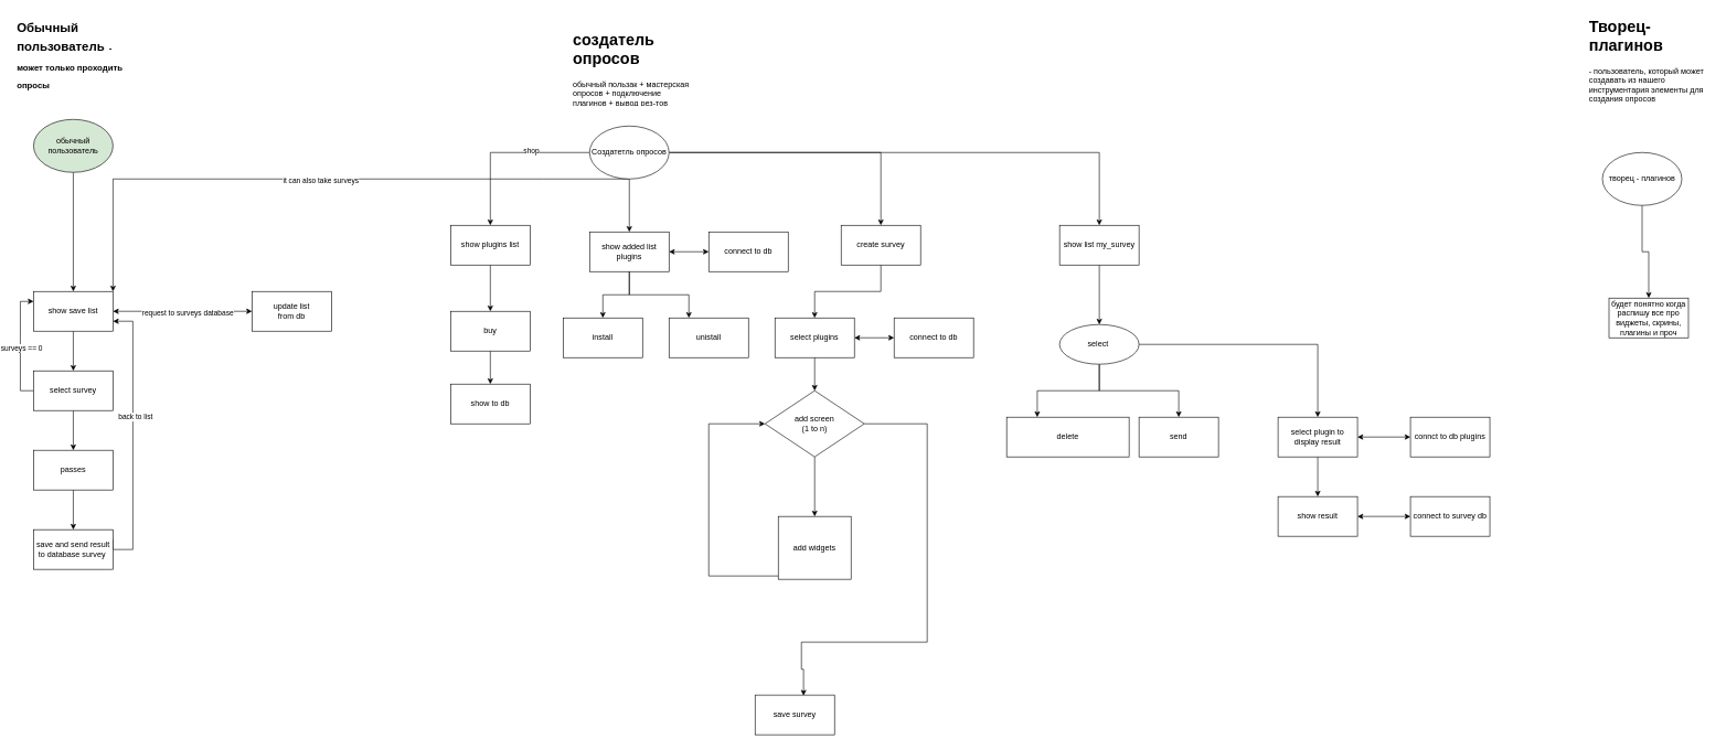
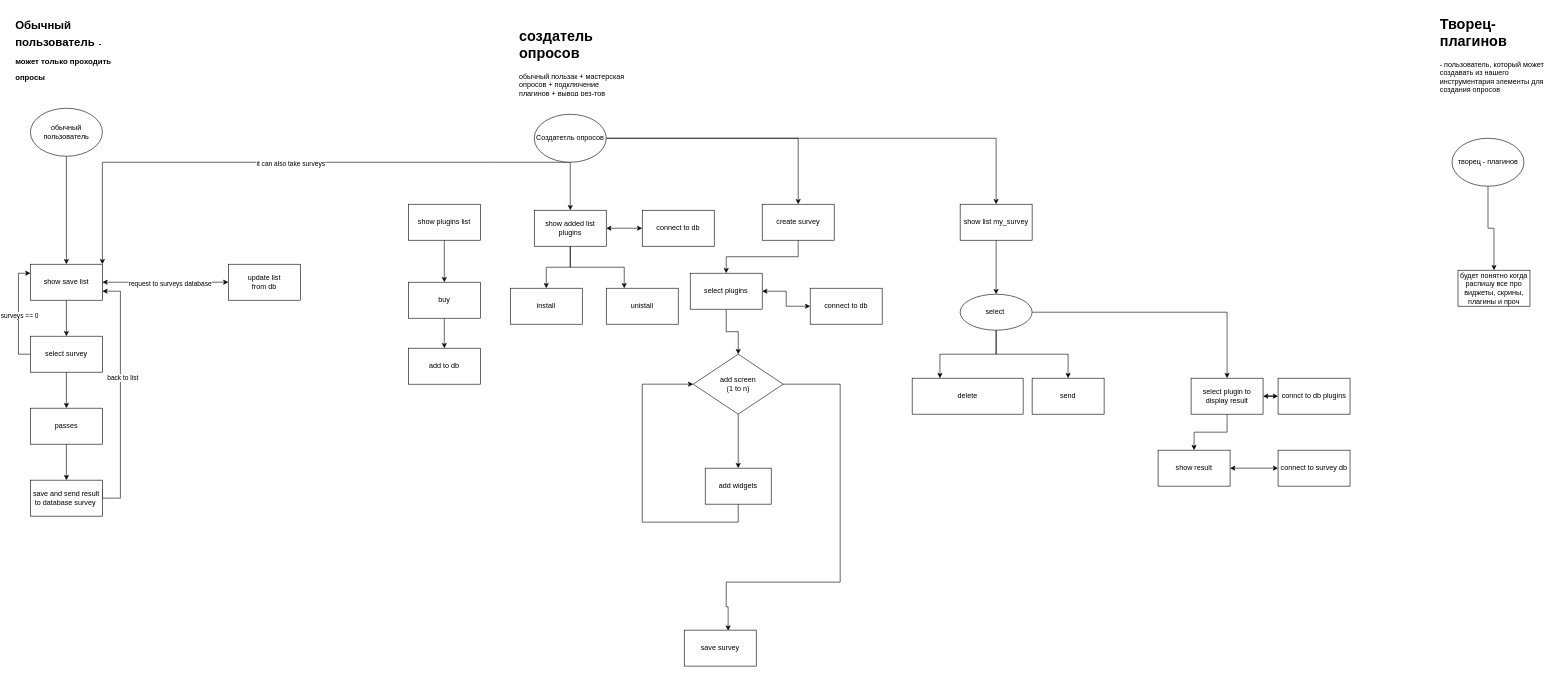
  <mxCell id="0" />
  <mxCell id="1" parent="0" />
  <mxCell id="2" style="edgeStyle=orthogonalEdgeStyle;rounded=0;orthogonalLoop=1;jettySize=auto;html=1;" parent="1" source="3" target="8" edge="1"><mxGeometry relative="1" as="geometry" /></mxCell>
- <mxCell id="3" value="обычный пользователь" style="ellipse;whiteSpace=wrap;html=1;fillColor=#d5e8d4;" parent="1" vertex="1"><mxGeometry x="50" y="180" width="120" height="80" as="geometry" /></mxCell>
+ <mxCell id="3" value="обычный пользователь" style="ellipse;whiteSpace=wrap;html=1;" parent="1" vertex="1"><mxGeometry x="50" y="180" width="120" height="80" as="geometry" /></mxCell>
  <mxCell id="4" value="&lt;h1 style=&quot;&quot;&gt;&lt;font style=&quot;font-size: 19px;&quot;&gt;Обычный пользователь&lt;/font&gt; &lt;font style=&quot;font-size: 13px;&quot;&gt;- может только проходить опросы&lt;/font&gt;&lt;/h1&gt;" style="text;html=1;strokeColor=none;fillColor=none;spacing=5;spacingTop=-20;whiteSpace=wrap;overflow=hidden;rounded=0;" parent="1" vertex="1"><mxGeometry x="20" y="20" width="190" height="120" as="geometry" /></mxCell>
  <mxCell id="5" style="edgeStyle=orthogonalEdgeStyle;rounded=0;orthogonalLoop=1;jettySize=auto;html=1;startArrow=classic;startFill=1;" parent="1" source="8" target="9" edge="1"><mxGeometry relative="1" as="geometry"><mxPoint x="300" y="470" as="targetPoint" /></mxGeometry></mxCell>
  <mxCell id="6" value="request to surveys database" style="edgeLabel;html=1;align=center;verticalAlign=middle;resizable=0;points=[];" parent="5" vertex="1" connectable="0"><mxGeometry x="0.069" y="-2" relative="1" as="geometry"><mxPoint as="offset" /></mxGeometry></mxCell>
  <mxCell id="7" style="edgeStyle=orthogonalEdgeStyle;rounded=0;orthogonalLoop=1;jettySize=auto;html=1;entryX=0.5;entryY=0;entryDx=0;entryDy=0;" parent="1" source="8" target="13" edge="1"><mxGeometry relative="1" as="geometry" /></mxCell>
  <mxCell id="8" value="show save list" style="rounded=0;whiteSpace=wrap;html=1;" parent="1" vertex="1"><mxGeometry x="50" y="440" width="120" height="60" as="geometry" /></mxCell>
  <mxCell id="9" value="update list&lt;br&gt;from db" style="rounded=0;whiteSpace=wrap;html=1;" parent="1" vertex="1"><mxGeometry x="380" y="440" width="120" height="60" as="geometry" /></mxCell>
  <mxCell id="10" style="edgeStyle=orthogonalEdgeStyle;rounded=0;orthogonalLoop=1;jettySize=auto;html=1;entryX=0;entryY=0.25;entryDx=0;entryDy=0;" parent="1" source="13" target="8" edge="1"><mxGeometry relative="1" as="geometry"><mxPoint x="30" y="470" as="targetPoint" /><Array as="points"><mxPoint x="30" y="590" /><mxPoint x="30" y="455" /></Array></mxGeometry></mxCell>
  <mxCell id="11" value="surveys == 0" style="edgeLabel;html=1;align=center;verticalAlign=middle;resizable=0;points=[];" parent="10" vertex="1" connectable="0"><mxGeometry x="-0.033" y="-1" relative="1" as="geometry"><mxPoint as="offset" /></mxGeometry></mxCell>
  <mxCell id="12" style="edgeStyle=orthogonalEdgeStyle;rounded=0;orthogonalLoop=1;jettySize=auto;html=1;entryX=0.5;entryY=0;entryDx=0;entryDy=0;" parent="1" source="13" target="15" edge="1"><mxGeometry relative="1" as="geometry" /></mxCell>
  <mxCell id="13" value="select survey" style="rounded=0;whiteSpace=wrap;html=1;" parent="1" vertex="1"><mxGeometry x="50" y="560" width="120" height="60" as="geometry" /></mxCell>
  <mxCell id="14" style="edgeStyle=orthogonalEdgeStyle;rounded=0;orthogonalLoop=1;jettySize=auto;html=1;entryX=0.5;entryY=0;entryDx=0;entryDy=0;" parent="1" source="15" target="18" edge="1"><mxGeometry relative="1" as="geometry" /></mxCell>
  <mxCell id="15" value="passes" style="rounded=0;whiteSpace=wrap;html=1;" parent="1" vertex="1"><mxGeometry x="50" y="680" width="120" height="60" as="geometry" /></mxCell>
  <mxCell id="16" style="edgeStyle=orthogonalEdgeStyle;rounded=0;orthogonalLoop=1;jettySize=auto;html=1;entryX=1;entryY=0.75;entryDx=0;entryDy=0;" parent="1" target="8" edge="1"><mxGeometry relative="1" as="geometry"><mxPoint x="230" y="500" as="targetPoint" /><mxPoint x="170" y="815" as="sourcePoint" /><Array as="points"><mxPoint x="170" y="830" /><mxPoint x="200" y="830" /><mxPoint x="200" y="485" /></Array></mxGeometry></mxCell>
  <mxCell id="17" value="back to list" style="edgeLabel;html=1;align=center;verticalAlign=middle;resizable=0;points=[];" parent="16" vertex="1" connectable="0"><mxGeometry x="0.171" y="-3" relative="1" as="geometry"><mxPoint as="offset" /></mxGeometry></mxCell>
  <mxCell id="18" value="save and send result to database survey&amp;nbsp;" style="rounded=0;whiteSpace=wrap;html=1;" parent="1" vertex="1"><mxGeometry x="50" y="800" width="120" height="60" as="geometry" /></mxCell>
  <mxCell id="19" style="edgeStyle=orthogonalEdgeStyle;rounded=0;orthogonalLoop=1;jettySize=auto;html=1;entryX=1;entryY=0;entryDx=0;entryDy=0;" parent="1" source="26" target="8" edge="1"><mxGeometry relative="1" as="geometry"><Array as="points"><mxPoint x="820" y="270" /><mxPoint x="170" y="270" /></Array></mxGeometry></mxCell>
  <mxCell id="20" value="it can also take surveys" style="edgeLabel;html=1;align=center;verticalAlign=middle;resizable=0;points=[];" parent="19" vertex="1" connectable="0"><mxGeometry x="-0.018" y="1" relative="1" as="geometry"><mxPoint x="-1" as="offset" /></mxGeometry></mxCell>
- <mxCell id="21" style="edgeStyle=orthogonalEdgeStyle;rounded=0;orthogonalLoop=1;jettySize=auto;html=1;entryX=0.5;entryY=0;entryDx=0;entryDy=0;" parent="1" source="26" target="28" edge="1"><mxGeometry relative="1" as="geometry" /></mxCell>
- <mxCell id="22" value="shop" style="edgeLabel;html=1;align=center;verticalAlign=middle;resizable=0;points=[];" parent="21" vertex="1" connectable="0"><mxGeometry x="-0.322" y="-3" relative="1" as="geometry"><mxPoint x="-1" as="offset" /></mxGeometry></mxCell>
  <mxCell id="23" style="edgeStyle=orthogonalEdgeStyle;rounded=0;orthogonalLoop=1;jettySize=auto;html=1;entryX=0.5;entryY=0;entryDx=0;entryDy=0;" parent="1" source="26" target="34" edge="1"><mxGeometry relative="1" as="geometry" /></mxCell>
  <mxCell id="24" style="edgeStyle=orthogonalEdgeStyle;rounded=0;orthogonalLoop=1;jettySize=auto;html=1;entryX=0.5;entryY=0;entryDx=0;entryDy=0;" parent="1" source="26" target="37" edge="1"><mxGeometry relative="1" as="geometry" /></mxCell>
  <mxCell id="25" style="edgeStyle=orthogonalEdgeStyle;rounded=0;orthogonalLoop=1;jettySize=auto;html=1;entryX=0.5;entryY=0;entryDx=0;entryDy=0;" parent="1" source="26" target="49" edge="1"><mxGeometry relative="1" as="geometry" /></mxCell>
  <mxCell id="26" value="Создатетль опросов" style="ellipse;whiteSpace=wrap;html=1;" parent="1" vertex="1"><mxGeometry x="890" y="190" width="120" height="80" as="geometry" /></mxCell>
  <mxCell id="27" style="edgeStyle=orthogonalEdgeStyle;rounded=0;orthogonalLoop=1;jettySize=auto;html=1;" parent="1" source="28" target="30" edge="1"><mxGeometry relative="1" as="geometry" /></mxCell>
  <mxCell id="28" value="show plugins list" style="rounded=0;whiteSpace=wrap;html=1;" parent="1" vertex="1"><mxGeometry x="680" y="340" width="120" height="60" as="geometry" /></mxCell>
  <mxCell id="29" style="edgeStyle=orthogonalEdgeStyle;rounded=0;orthogonalLoop=1;jettySize=auto;html=1;" parent="1" source="30" target="46" edge="1"><mxGeometry relative="1" as="geometry"><mxPoint x="740" y="610" as="targetPoint" /></mxGeometry></mxCell>
  <mxCell id="30" value="buy" style="rounded=0;whiteSpace=wrap;html=1;" parent="1" vertex="1"><mxGeometry x="680" y="470" width="120" height="60" as="geometry" /></mxCell>
  <mxCell id="31" style="edgeStyle=orthogonalEdgeStyle;rounded=0;orthogonalLoop=1;jettySize=auto;html=1;" parent="1" source="34" target="35" edge="1"><mxGeometry relative="1" as="geometry"><mxPoint x="970" y="460" as="targetPoint" /></mxGeometry></mxCell>
  <mxCell id="32" style="edgeStyle=orthogonalEdgeStyle;rounded=0;orthogonalLoop=1;jettySize=auto;html=1;entryX=0.25;entryY=0;entryDx=0;entryDy=0;" parent="1" source="34" target="65" edge="1"><mxGeometry relative="1" as="geometry" /></mxCell>
  <mxCell id="33" style="edgeStyle=orthogonalEdgeStyle;rounded=0;orthogonalLoop=1;jettySize=auto;html=1;startArrow=classic;startFill=1;" parent="1" source="34" target="66" edge="1"><mxGeometry relative="1" as="geometry" /></mxCell>
  <mxCell id="34" value="show added list plugins" style="rounded=0;whiteSpace=wrap;html=1;" parent="1" vertex="1"><mxGeometry x="890" y="350" width="120" height="60" as="geometry" /></mxCell>
  <mxCell id="35" value="install" style="rounded=0;whiteSpace=wrap;html=1;" parent="1" vertex="1"><mxGeometry x="850" y="480" width="120" height="60" as="geometry" /></mxCell>
  <mxCell id="36" style="edgeStyle=orthogonalEdgeStyle;rounded=0;orthogonalLoop=1;jettySize=auto;html=1;" parent="1" source="37" target="40" edge="1"><mxGeometry relative="1" as="geometry"><mxPoint x="1230" y="470" as="targetPoint" /></mxGeometry></mxCell>
  <mxCell id="37" value="create survey" style="rounded=0;whiteSpace=wrap;html=1;" parent="1" vertex="1"><mxGeometry x="1270" y="340" width="120" height="60" as="geometry" /></mxCell>
  <mxCell id="38" style="edgeStyle=orthogonalEdgeStyle;rounded=0;orthogonalLoop=1;jettySize=auto;html=1;exitX=0.5;exitY=1;exitDx=0;exitDy=0;entryX=0.5;entryY=0;entryDx=0;entryDy=0;" parent="1" source="40" target="43" edge="1"><mxGeometry relative="1" as="geometry" /></mxCell>
  <mxCell id="39" style="edgeStyle=orthogonalEdgeStyle;rounded=0;orthogonalLoop=1;jettySize=auto;html=1;exitX=1;exitY=0.5;exitDx=0;exitDy=0;entryX=0;entryY=0.5;entryDx=0;entryDy=0;startArrow=classic;startFill=1;" parent="1" source="40" target="59" edge="1"><mxGeometry relative="1" as="geometry" /></mxCell>
- <mxCell id="40" value="select plugins" style="rounded=0;whiteSpace=wrap;html=1;" parent="1" vertex="1"><mxGeometry x="1170" y="480" width="120" height="60" as="geometry" /></mxCell>
+ <mxCell id="40" value="select plugins" style="rounded=0;whiteSpace=wrap;html=1;" parent="1" vertex="1"><mxGeometry x="1150" y="455" width="120" height="60" as="geometry" /></mxCell>
  <mxCell id="41" style="edgeStyle=orthogonalEdgeStyle;rounded=0;orthogonalLoop=1;jettySize=auto;html=1;exitX=0.5;exitY=1;exitDx=0;exitDy=0;entryX=0.5;entryY=0;entryDx=0;entryDy=0;" parent="1" source="43" target="45" edge="1"><mxGeometry relative="1" as="geometry" /></mxCell>
  <mxCell id="42" style="edgeStyle=orthogonalEdgeStyle;rounded=0;orthogonalLoop=1;jettySize=auto;html=1;entryX=0.61;entryY=0.014;entryDx=0;entryDy=0;entryPerimeter=0;" parent="1" source="43" target="47" edge="1"><mxGeometry relative="1" as="geometry"><Array as="points"><mxPoint x="1400" y="640" /><mxPoint x="1400" y="970" /><mxPoint x="1210" y="970" /><mxPoint x="1210" y="1011" /></Array></mxGeometry></mxCell>
  <mxCell id="43" value="add screen&lt;br&gt;(1 to n)" style="rhombus;whiteSpace=wrap;html=1;" parent="1" vertex="1"><mxGeometry x="1155" y="590" width="150" height="100" as="geometry" /></mxCell>
  <mxCell id="44" style="edgeStyle=orthogonalEdgeStyle;rounded=0;orthogonalLoop=1;jettySize=auto;html=1;entryX=0;entryY=0.5;entryDx=0;entryDy=0;" parent="1" source="45" target="43" edge="1"><mxGeometry relative="1" as="geometry"><Array as="points"><mxPoint x="1070" y="870" /><mxPoint x="1070" y="640" /></Array></mxGeometry></mxCell>
- <mxCell id="45" value="add widgets" style="rounded=0;whiteSpace=wrap;html=1;" parent="1" vertex="1"><mxGeometry x="1175" y="780" width="110" height="95" as="geometry" /></mxCell>
- <mxCell id="46" value="show to db" style="rounded=0;whiteSpace=wrap;html=1;" parent="1" vertex="1"><mxGeometry x="680" y="580" width="120" height="60" as="geometry" /></mxCell>
+ <mxCell id="45" value="add widgets" style="rounded=0;whiteSpace=wrap;html=1;" parent="1" vertex="1"><mxGeometry x="1175" y="780" width="110" height="60" as="geometry" /></mxCell>
+ <mxCell id="46" value="add to db" style="rounded=0;whiteSpace=wrap;html=1;" parent="1" vertex="1"><mxGeometry x="680" y="580" width="120" height="60" as="geometry" /></mxCell>
  <mxCell id="47" value="save survey" style="rounded=0;whiteSpace=wrap;html=1;" parent="1" vertex="1"><mxGeometry x="1140" y="1050" width="120" height="60" as="geometry" /></mxCell>
  <mxCell id="48" style="edgeStyle=orthogonalEdgeStyle;rounded=0;orthogonalLoop=1;jettySize=auto;html=1;entryX=0.5;entryY=0;entryDx=0;entryDy=0;" parent="1" source="49" target="53" edge="1"><mxGeometry relative="1" as="geometry" /></mxCell>
  <mxCell id="49" value="show list my_survey" style="rounded=0;whiteSpace=wrap;html=1;" parent="1" vertex="1"><mxGeometry x="1600" y="340" width="120" height="60" as="geometry" /></mxCell>
  <mxCell id="50" style="edgeStyle=orthogonalEdgeStyle;rounded=0;orthogonalLoop=1;jettySize=auto;html=1;entryX=0.25;entryY=0;entryDx=0;entryDy=0;" parent="1" source="53" target="54" edge="1"><mxGeometry relative="1" as="geometry" /></mxCell>
  <mxCell id="51" style="edgeStyle=orthogonalEdgeStyle;rounded=0;orthogonalLoop=1;jettySize=auto;html=1;entryX=0.5;entryY=0;entryDx=0;entryDy=0;" parent="1" source="53" target="55" edge="1"><mxGeometry relative="1" as="geometry" /></mxCell>
  <mxCell id="52" style="edgeStyle=orthogonalEdgeStyle;rounded=0;orthogonalLoop=1;jettySize=auto;html=1;" parent="1" source="53" target="58" edge="1"><mxGeometry relative="1" as="geometry"><mxPoint x="1840" y="520" as="targetPoint" /></mxGeometry></mxCell>
  <mxCell id="53" value="select&amp;nbsp;" style="ellipse;whiteSpace=wrap;html=1;" parent="1" vertex="1"><mxGeometry x="1600" y="490" width="120" height="60" as="geometry" /></mxCell>
  <mxCell id="54" value="delete" style="rounded=0;whiteSpace=wrap;html=1;" parent="1" vertex="1"><mxGeometry x="1520" y="630" width="185" height="60" as="geometry" /></mxCell>
  <mxCell id="55" value="send" style="rounded=0;whiteSpace=wrap;html=1;" parent="1" vertex="1"><mxGeometry x="1720" y="630" width="120" height="60" as="geometry" /></mxCell>
  <mxCell id="56" style="edgeStyle=orthogonalEdgeStyle;rounded=0;orthogonalLoop=1;jettySize=auto;html=1;entryX=0;entryY=0.5;entryDx=0;entryDy=0;startArrow=classic;startFill=1;" parent="1" source="58" target="60" edge="1"><mxGeometry relative="1" as="geometry"><mxPoint x="2100" y="660" as="targetPoint" /></mxGeometry></mxCell>
  <mxCell id="57" style="edgeStyle=orthogonalEdgeStyle;rounded=0;orthogonalLoop=1;jettySize=auto;html=1;exitX=0.5;exitY=1;exitDx=0;exitDy=0;entryX=0.5;entryY=0;entryDx=0;entryDy=0;" parent="1" source="58" target="62" edge="1"><mxGeometry relative="1" as="geometry" /></mxCell>
- <mxCell id="58" value="select plugin to display result" style="rounded=0;whiteSpace=wrap;html=1;" parent="1" vertex="1"><mxGeometry x="1930" y="630" width="120" height="60" as="geometry" /></mxCell>
+ <mxCell id="58" value="select plugin to display result" style="rounded=0;whiteSpace=wrap;html=1;" parent="1" vertex="1"><mxGeometry x="1985" y="630" width="120" height="60" as="geometry" /></mxCell>
  <mxCell id="59" value="connect to db" style="rounded=0;whiteSpace=wrap;html=1;" parent="1" vertex="1"><mxGeometry x="1350" y="480" width="120" height="60" as="geometry" /></mxCell>
  <mxCell id="60" value="connct to db plugins" style="rounded=0;whiteSpace=wrap;html=1;" parent="1" vertex="1"><mxGeometry x="2130" y="630" width="120" height="60" as="geometry" /></mxCell>
  <mxCell id="61" style="edgeStyle=orthogonalEdgeStyle;rounded=0;orthogonalLoop=1;jettySize=auto;html=1;startArrow=classic;startFill=1;" parent="1" source="62" target="63" edge="1"><mxGeometry relative="1" as="geometry" /></mxCell>
  <mxCell id="62" value="show result" style="rounded=0;whiteSpace=wrap;html=1;" parent="1" vertex="1"><mxGeometry x="1930" y="750" width="120" height="60" as="geometry" /></mxCell>
  <mxCell id="63" value="connect to survey db" style="rounded=0;whiteSpace=wrap;html=1;" parent="1" vertex="1"><mxGeometry x="2130" y="750" width="120" height="60" as="geometry" /></mxCell>
  <mxCell id="64" value="&lt;h1&gt;создатель опросов&lt;/h1&gt;&lt;p&gt;обычный пользак + мастерская опросов + подключение плагинов + вывод рез-тов прохождения&lt;/p&gt;" style="text;html=1;strokeColor=none;fillColor=none;spacing=5;spacingTop=-20;whiteSpace=wrap;overflow=hidden;rounded=0;" parent="1" vertex="1"><mxGeometry x="860" y="40" width="190" height="120" as="geometry" /></mxCell>
  <mxCell id="65" value="unistall" style="rounded=0;whiteSpace=wrap;html=1;" parent="1" vertex="1"><mxGeometry x="1010" y="480" width="120" height="60" as="geometry" /></mxCell>
  <mxCell id="66" value="connect to db" style="rounded=0;whiteSpace=wrap;html=1;" parent="1" vertex="1"><mxGeometry x="1070" y="350" width="120" height="60" as="geometry" /></mxCell>
  <mxCell id="67" style="edgeStyle=orthogonalEdgeStyle;rounded=0;orthogonalLoop=1;jettySize=auto;html=1;" parent="1" source="68" target="69" edge="1"><mxGeometry relative="1" as="geometry" /></mxCell>
  <mxCell id="68" value="творец - плагинов" style="ellipse;whiteSpace=wrap;html=1;" parent="1" vertex="1"><mxGeometry x="2420" y="230" width="120" height="80" as="geometry" /></mxCell>
  <mxCell id="69" value="будет понятно когда распишу все про виджеты, скрины, плагины и проч" style="rounded=0;whiteSpace=wrap;html=1;" parent="1" vertex="1"><mxGeometry x="2430" y="450" width="120" height="60" as="geometry" /></mxCell>
  <mxCell id="70" value="&lt;h1&gt;Творец-плагинов&lt;/h1&gt;&lt;p&gt;- пользователь, который может создавать из нашего инструментария элементы для создания опросов&lt;/p&gt;" style="text;html=1;strokeColor=none;fillColor=none;spacing=5;spacingTop=-20;whiteSpace=wrap;overflow=hidden;rounded=0;" parent="1" vertex="1"><mxGeometry x="2395" y="20" width="190" height="140" as="geometry" /></mxCell>
